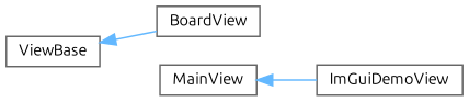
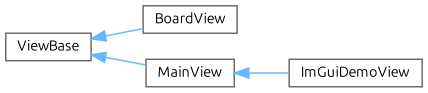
  digraph {
    fontname=Ubuntu
    rankdir=LR
    node [color=grey40 fillcolor=white fontname=Ubuntu fontsize=10 shape=box style=filled]
    edge [color=steelblue1 dir=back fontname=Ubuntu fontsize=10 labelfontname=Helvetica labelfontsize=10 style=solid]
    n1 [height=0.2 label=ViewBase width=0.4]
    n2 [height=0.2 label=BoardView width=0.4]
    n3 [height=0.2 label=MainView width=0.4]
    n4 [height=0.2 label=ImGuiDemoView width=0.4]
    n1 -> n2
+   n1 -> n3
    n3 -> n4
  }
